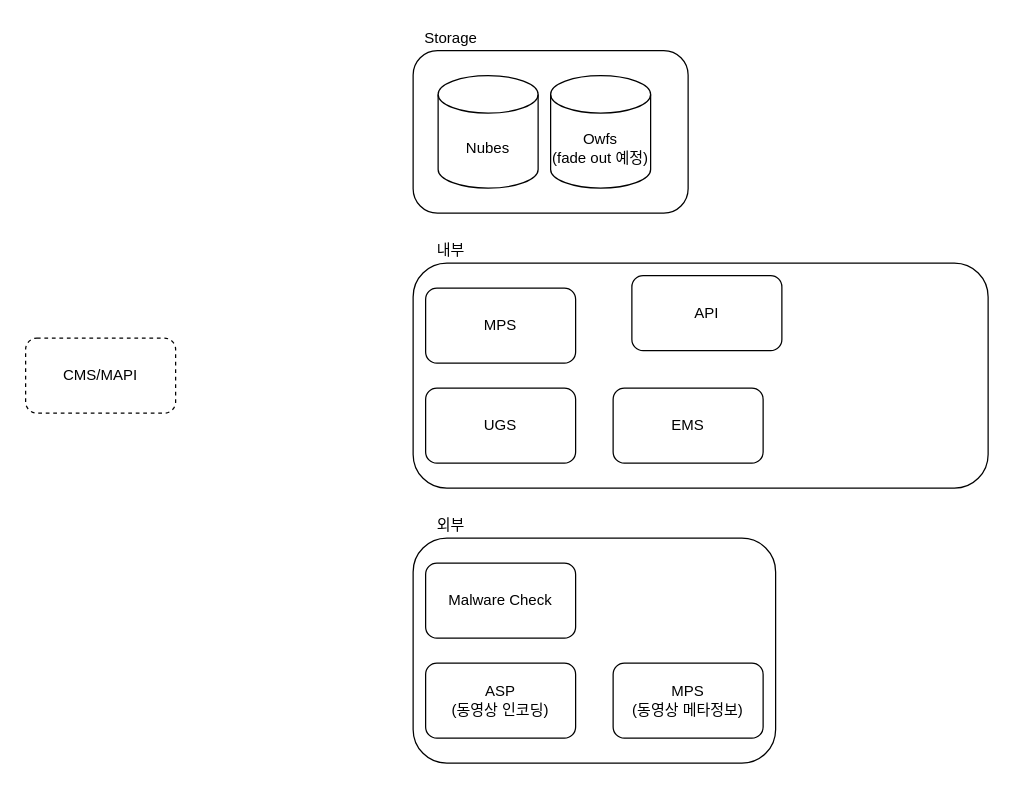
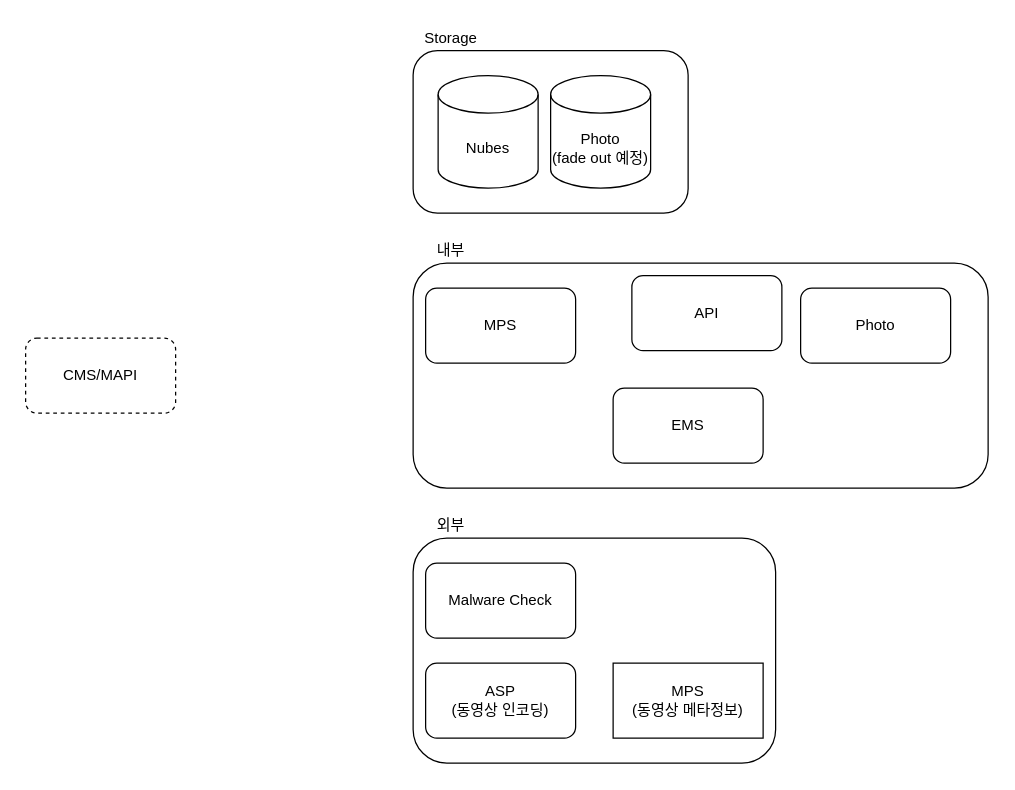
  <mxCell id="0" />
  <mxCell id="1" parent="0" />
  <mxCell id="2" value="CMS/MAPI" style="rounded=1;whiteSpace=wrap;html=1;dashed=1;" vertex="1" parent="1"><mxGeometry x="20" y="270" width="120" height="60" as="geometry" /></mxCell>
  <mxCell id="3" value="" style="group" vertex="1" connectable="0" parent="1"><mxGeometry x="330" y="20" width="220" height="150" as="geometry" /></mxCell>
  <mxCell id="4" value="" style="rounded=1;whiteSpace=wrap;html=1;" vertex="1" parent="3"><mxGeometry y="20" width="220" height="130" as="geometry" /></mxCell>
- <mxCell id="5" value="Owfs&lt;br&gt;(fade out 예정)" style="shape=cylinder3;whiteSpace=wrap;html=1;boundedLbl=1;backgroundOutline=1;size=15;" vertex="1" parent="3"><mxGeometry x="110" y="40" width="80" height="90" as="geometry" /></mxCell>
+ <mxCell id="5" value="Photo&lt;br&gt;(fade out 예정)" style="shape=cylinder3;whiteSpace=wrap;html=1;boundedLbl=1;backgroundOutline=1;size=15;" vertex="1" parent="3"><mxGeometry x="110" y="40" width="80" height="90" as="geometry" /></mxCell>
  <mxCell id="6" value="Nubes" style="shape=cylinder3;whiteSpace=wrap;html=1;boundedLbl=1;backgroundOutline=1;size=15;" vertex="1" parent="3"><mxGeometry x="20" y="40" width="80" height="90" as="geometry" /></mxCell>
  <mxCell id="7" value="Storage" style="text;html=1;align=center;verticalAlign=middle;resizable=0;points=[];autosize=1;strokeColor=none;" vertex="1" parent="3"><mxGeometry width="60" height="20" as="geometry" /></mxCell>
  <mxCell id="8" value="" style="group" vertex="1" connectable="0" parent="1"><mxGeometry x="330" y="410" width="290" height="200" as="geometry" /></mxCell>
  <mxCell id="9" value="" style="rounded=1;whiteSpace=wrap;html=1;" vertex="1" parent="8"><mxGeometry y="20" width="290" height="180" as="geometry" /></mxCell>
  <mxCell id="10" value="Malware Check" style="rounded=1;whiteSpace=wrap;html=1;" vertex="1" parent="8"><mxGeometry x="10" y="40" width="120" height="60" as="geometry" /></mxCell>
  <mxCell id="11" value="ASP&lt;br&gt;(동영상 인코딩)" style="rounded=1;whiteSpace=wrap;html=1;" vertex="1" parent="8"><mxGeometry x="10" y="120" width="120" height="60" as="geometry" /></mxCell>
- <mxCell id="12" value="MPS&lt;br&gt;(동영상 메타정보)" style="rounded=1;whiteSpace=wrap;html=1;" vertex="1" parent="8"><mxGeometry x="160" y="120" width="120" height="60" as="geometry" /></mxCell>
+ <mxCell id="12" value="MPS&lt;br&gt;(동영상 메타정보)" style="whiteSpace=wrap;html=1;rounded=0;" vertex="1" parent="8"><mxGeometry x="160" y="120" width="120" height="60" as="geometry" /></mxCell>
  <mxCell id="13" value="외부" style="text;html=1;align=center;verticalAlign=middle;resizable=0;points=[];autosize=1;strokeColor=none;" vertex="1" parent="8"><mxGeometry x="10" width="40" height="20" as="geometry" /></mxCell>
  <mxCell id="14" value="" style="rounded=1;whiteSpace=wrap;html=1;" vertex="1" parent="1"><mxGeometry x="330" y="210" width="460" height="180" as="geometry" /></mxCell>
  <mxCell id="15" value="MPS" style="rounded=1;whiteSpace=wrap;html=1;" vertex="1" parent="1"><mxGeometry x="340" y="230" width="120" height="60" as="geometry" /></mxCell>
- <mxCell id="16" value="UGS" style="rounded=1;whiteSpace=wrap;html=1;" vertex="1" parent="1"><mxGeometry x="340" y="310" width="120" height="60" as="geometry" /></mxCell>
  <mxCell id="17" value="API" style="rounded=1;whiteSpace=wrap;html=1;" vertex="1" parent="1"><mxGeometry x="505" y="220" width="120" height="60" as="geometry" /></mxCell>
  <mxCell id="18" value="EMS" style="rounded=1;whiteSpace=wrap;html=1;" vertex="1" parent="1"><mxGeometry x="490" y="310" width="120" height="60" as="geometry" /></mxCell>
  <mxCell id="19" value="내부" style="text;html=1;align=center;verticalAlign=middle;resizable=0;points=[];autosize=1;strokeColor=none;" vertex="1" parent="1"><mxGeometry x="340" y="190" width="40" height="20" as="geometry" /></mxCell>
+ <mxCell id="20" value="Photo" style="rounded=1;whiteSpace=wrap;html=1;" vertex="1" parent="1"><mxGeometry x="640" y="230" width="120" height="60" as="geometry" /></mxCell>
